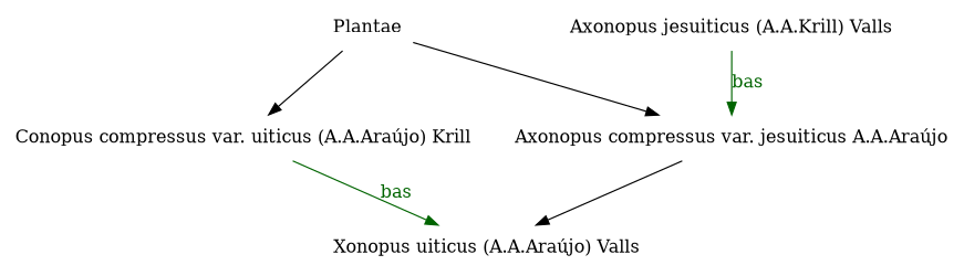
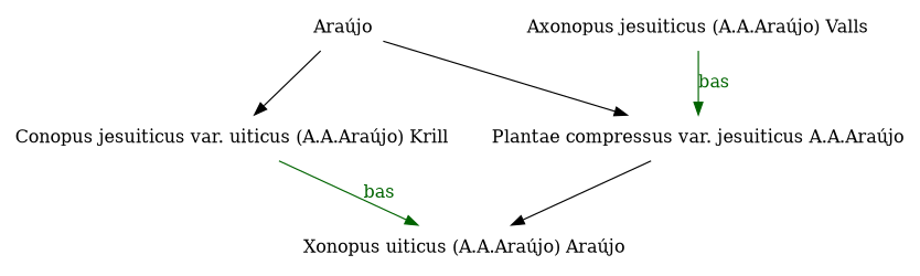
  digraph {
    node [shape=plaintext]
-   n1 [label=Plantae]
-   n2 [label="Conopus compressus var. uiticus (A.A.Araújo) Krill"]
-   n3 [label="Axonopus compressus var. jesuiticus A.A.Araújo"]
-   n4 [label="Xonopus uiticus (A.A.Araújo) Valls"]
-   n5 [label="Axonopus jesuiticus (A.A.Krill) Valls"]
+   n1 [label="Araújo"]
+   n2 [label="Conopus jesuiticus var. uiticus (A.A.Araújo) Krill"]
+   n3 [label="Plantae compressus var. jesuiticus A.A.Araújo"]
+   n4 [label="Xonopus uiticus (A.A.Araújo) Araújo"]
+   n5 [label="Axonopus jesuiticus (A.A.Araújo) Valls"]
    n1 -> n2
    n1 -> n3
    n2 -> n4 [color=darkgreen fontcolor=darkgreen label=bas]
    n3 -> n4
    n5 -> n3 [color=darkgreen fontcolor=darkgreen label=bas]
  }
